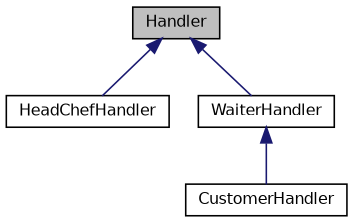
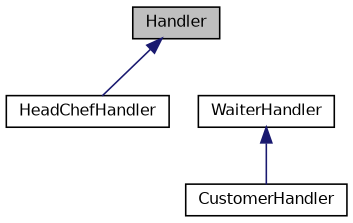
  digraph {
    node [color=black fillcolor=white fontname=Helvetica fontsize=10 shape=record style=filled]
    edge [color=midnightblue dir=back fontname=Helvetica fontsize=10 labelfontname=Helvetica labelfontsize=10 style=solid]
    n1 [fillcolor=grey75 fontcolor=black height=0.2 label=Handler width=0.4]
    n2 [height=0.2 label=HeadChefHandler width=0.4]
    n3 [height=0.2 label=WaiterHandler width=0.4]
    n4 [height=0.2 label=CustomerHandler width=0.4]
    n1 -> n2
-   n1 -> n3
    n3 -> n4
  }
